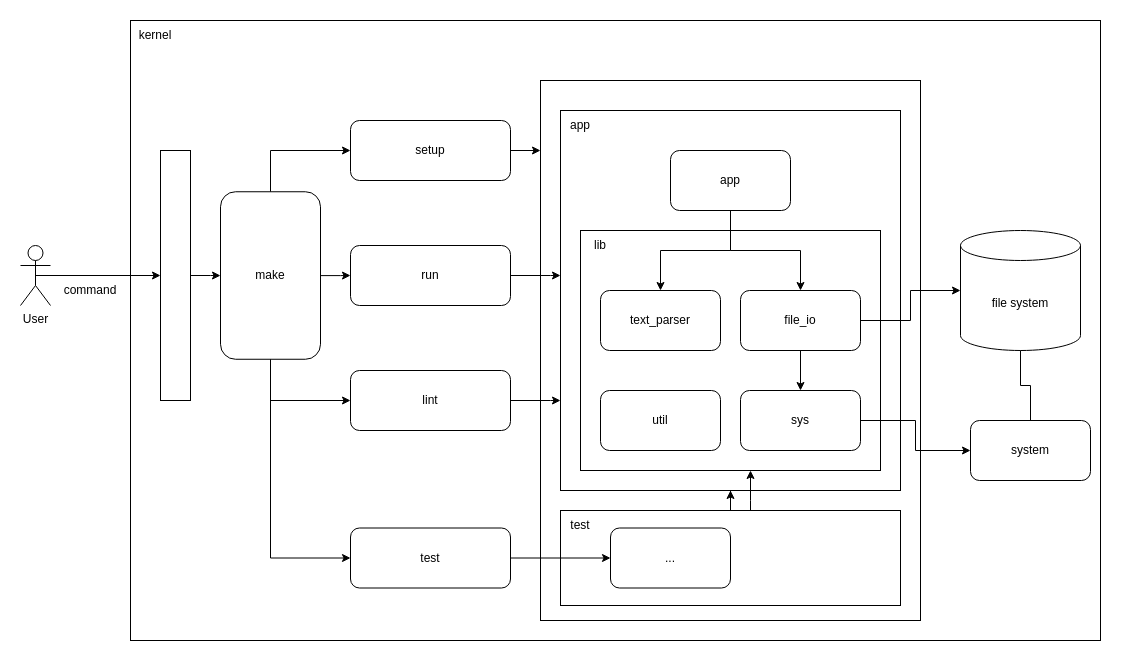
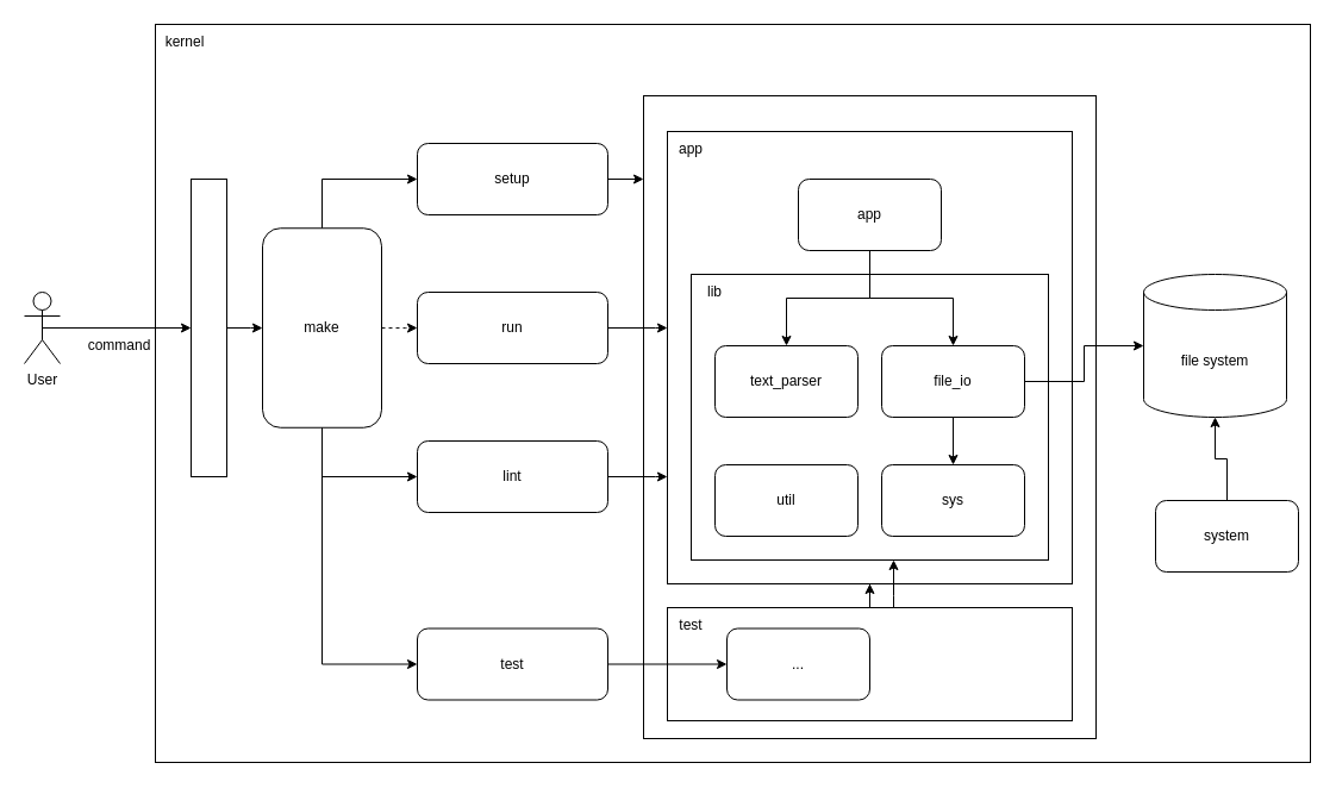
  <mxCell id="0" />
  <mxCell id="1" parent="0" />
  <mxCell id="2" value="" style="rounded=0;whiteSpace=wrap;html=1;" parent="1" vertex="1"><mxGeometry x="130" y="20" width="970" height="620" as="geometry" /></mxCell>
  <mxCell id="3" value="" style="rounded=0;whiteSpace=wrap;html=1;" parent="1" vertex="1"><mxGeometry x="540" y="80" width="380" height="540" as="geometry" /></mxCell>
  <mxCell id="4" value="" style="rounded=0;whiteSpace=wrap;html=1;" parent="1" vertex="1"><mxGeometry x="560" y="510" width="340" height="95" as="geometry" /></mxCell>
  <mxCell id="5" style="edgeStyle=orthogonalEdgeStyle;rounded=0;orthogonalLoop=1;jettySize=auto;html=1;exitX=0.5;exitY=0.5;exitDx=0;exitDy=0;exitPerimeter=0;" parent="1" source="6" target="8" edge="1"><mxGeometry relative="1" as="geometry" /></mxCell>
  <mxCell id="6" value="User" style="shape=umlActor;verticalLabelPosition=bottom;verticalAlign=top;html=1;outlineConnect=0;" parent="1" vertex="1"><mxGeometry x="20" y="245" width="30" height="60" as="geometry" /></mxCell>
  <mxCell id="7" style="edgeStyle=orthogonalEdgeStyle;rounded=0;orthogonalLoop=1;jettySize=auto;html=1;" parent="1" source="8" target="15" edge="1"><mxGeometry relative="1" as="geometry" /></mxCell>
  <mxCell id="8" value="" style="rounded=0;whiteSpace=wrap;html=1;" parent="1" vertex="1"><mxGeometry x="160" y="150" width="30" height="250" as="geometry" /></mxCell>
- <mxCell id="9" value="command" style="text;html=1;strokeColor=none;fillColor=none;align=center;verticalAlign=middle;whiteSpace=wrap;rounded=0;" parent="1" vertex="1"><mxGeometry x="60" y="275" width="60" height="30" as="geometry" /></mxCell>
+ <mxCell id="9" value="command" style="text;html=1;strokeColor=none;fillColor=none;align=center;verticalAlign=middle;whiteSpace=wrap;rounded=0;" parent="1" vertex="1"><mxGeometry x="70" y="275" width="60" height="30" as="geometry" /></mxCell>
  <mxCell id="10" value="kernel" style="text;html=1;strokeColor=none;fillColor=none;align=center;verticalAlign=middle;whiteSpace=wrap;rounded=0;" parent="1" vertex="1"><mxGeometry x="130" y="20" width="50" height="30" as="geometry" /></mxCell>
  <mxCell id="11" style="edgeStyle=orthogonalEdgeStyle;rounded=0;orthogonalLoop=1;jettySize=auto;html=1;" parent="1" source="15" target="17" edge="1"><mxGeometry relative="1" as="geometry"><Array as="points"><mxPoint x="270" y="150" /></Array></mxGeometry></mxCell>
- <mxCell id="12" style="edgeStyle=orthogonalEdgeStyle;rounded=0;orthogonalLoop=1;jettySize=auto;html=1;" parent="1" source="15" target="19" edge="1"><mxGeometry relative="1" as="geometry" /></mxCell>
+ <mxCell id="12" style="edgeStyle=orthogonalEdgeStyle;rounded=0;orthogonalLoop=1;jettySize=auto;html=1;dashed=1;" parent="1" source="15" target="19" edge="1"><mxGeometry relative="1" as="geometry" /></mxCell>
  <mxCell id="13" style="edgeStyle=orthogonalEdgeStyle;rounded=0;orthogonalLoop=1;jettySize=auto;html=1;" parent="1" edge="1"><mxGeometry relative="1" as="geometry"><mxPoint x="270" y="348.75" as="sourcePoint" /><mxPoint x="350" y="400" as="targetPoint" /><Array as="points"><mxPoint x="270" y="400" /></Array></mxGeometry></mxCell>
  <mxCell id="14" style="edgeStyle=orthogonalEdgeStyle;rounded=0;orthogonalLoop=1;jettySize=auto;html=1;entryX=0;entryY=0.5;entryDx=0;entryDy=0;" parent="1" source="15" target="23" edge="1"><mxGeometry relative="1" as="geometry"><Array as="points"><mxPoint x="270" y="558" /><mxPoint x="350" y="558" /></Array></mxGeometry></mxCell>
  <mxCell id="15" value="make" style="rounded=1;whiteSpace=wrap;html=1;" parent="1" vertex="1"><mxGeometry x="220" y="191.25" width="100" height="167.5" as="geometry" /></mxCell>
  <mxCell id="16" style="edgeStyle=orthogonalEdgeStyle;rounded=0;orthogonalLoop=1;jettySize=auto;html=1;" parent="1" source="17" target="3" edge="1"><mxGeometry relative="1" as="geometry"><Array as="points"><mxPoint x="570" y="150" /><mxPoint x="570" y="150" /></Array></mxGeometry></mxCell>
  <mxCell id="17" value="setup" style="rounded=1;whiteSpace=wrap;html=1;" parent="1" vertex="1"><mxGeometry x="350" y="120" width="160" height="60" as="geometry" /></mxCell>
  <mxCell id="18" style="edgeStyle=orthogonalEdgeStyle;rounded=0;orthogonalLoop=1;jettySize=auto;html=1;" parent="1" source="19" target="24" edge="1"><mxGeometry relative="1" as="geometry"><Array as="points"><mxPoint x="550" y="275" /><mxPoint x="550" y="275" /></Array></mxGeometry></mxCell>
  <mxCell id="19" value="run" style="rounded=1;whiteSpace=wrap;html=1;" parent="1" vertex="1"><mxGeometry x="350" y="245" width="160" height="60" as="geometry" /></mxCell>
  <mxCell id="20" style="edgeStyle=orthogonalEdgeStyle;rounded=0;orthogonalLoop=1;jettySize=auto;html=1;" parent="1" source="21" target="24" edge="1"><mxGeometry relative="1" as="geometry"><Array as="points"><mxPoint x="550" y="400" /><mxPoint x="550" y="400" /></Array></mxGeometry></mxCell>
  <mxCell id="21" value="lint" style="rounded=1;whiteSpace=wrap;html=1;" parent="1" vertex="1"><mxGeometry x="350" y="370" width="160" height="60" as="geometry" /></mxCell>
  <mxCell id="22" style="edgeStyle=orthogonalEdgeStyle;rounded=0;orthogonalLoop=1;jettySize=auto;html=1;" parent="1" source="23" target="37" edge="1"><mxGeometry relative="1" as="geometry" /></mxCell>
  <mxCell id="23" value="test" style="rounded=1;whiteSpace=wrap;html=1;" parent="1" vertex="1"><mxGeometry x="350" y="527.5" width="160" height="60" as="geometry" /></mxCell>
  <mxCell id="24" value="" style="rounded=0;whiteSpace=wrap;html=1;" parent="1" vertex="1"><mxGeometry x="560" y="110" width="340" height="380" as="geometry" /></mxCell>
  <mxCell id="25" style="edgeStyle=orthogonalEdgeStyle;rounded=0;orthogonalLoop=1;jettySize=auto;html=1;" parent="1" source="4" target="24" edge="1"><mxGeometry relative="1" as="geometry" /></mxCell>
  <mxCell id="26" value="app" style="text;html=1;strokeColor=none;fillColor=none;align=center;verticalAlign=middle;whiteSpace=wrap;rounded=0;" parent="1" vertex="1"><mxGeometry x="560" y="110" width="40" height="30" as="geometry" /></mxCell>
  <mxCell id="27" value="test" style="text;html=1;strokeColor=none;fillColor=none;align=center;verticalAlign=middle;whiteSpace=wrap;rounded=0;" parent="1" vertex="1"><mxGeometry x="560" y="510" width="40" height="30" as="geometry" /></mxCell>
  <mxCell id="28" value="app" style="rounded=1;whiteSpace=wrap;html=1;" parent="1" vertex="1"><mxGeometry x="670" y="150" width="120" height="60" as="geometry" /></mxCell>
  <mxCell id="29" value="file system" style="shape=cylinder3;whiteSpace=wrap;html=1;boundedLbl=1;backgroundOutline=1;size=15;" parent="1" vertex="1"><mxGeometry x="960" y="230" width="120" height="120" as="geometry" /></mxCell>
  <mxCell id="30" value="" style="rounded=0;whiteSpace=wrap;html=1;" parent="1" vertex="1"><mxGeometry x="580" y="230" width="300" height="240" as="geometry" /></mxCell>
  <mxCell id="31" value="lib" style="text;html=1;strokeColor=none;fillColor=none;align=center;verticalAlign=middle;whiteSpace=wrap;rounded=0;" parent="1" vertex="1"><mxGeometry x="580" y="230" width="40" height="30" as="geometry" /></mxCell>
  <mxCell id="32" value="text_parser" style="rounded=1;whiteSpace=wrap;html=1;" parent="1" vertex="1"><mxGeometry x="600" y="290" width="120" height="60" as="geometry" /></mxCell>
  <mxCell id="33" style="edgeStyle=orthogonalEdgeStyle;rounded=0;orthogonalLoop=1;jettySize=auto;html=1;" parent="1" source="35" target="29" edge="1"><mxGeometry relative="1" as="geometry" /></mxCell>
  <mxCell id="34" style="edgeStyle=orthogonalEdgeStyle;rounded=0;orthogonalLoop=1;jettySize=auto;html=1;" edge="1" parent="1" source="35" target="40"><mxGeometry relative="1" as="geometry" /></mxCell>
  <mxCell id="35" value="file_io" style="rounded=1;whiteSpace=wrap;html=1;" parent="1" vertex="1"><mxGeometry x="740" y="290" width="120" height="60" as="geometry" /></mxCell>
  <mxCell id="36" value="util" style="rounded=1;whiteSpace=wrap;html=1;" parent="1" vertex="1"><mxGeometry x="600" y="390" width="120" height="60" as="geometry" /></mxCell>
  <mxCell id="37" value="..." style="rounded=1;whiteSpace=wrap;html=1;" parent="1" vertex="1"><mxGeometry x="610" y="527.5" width="120" height="60" as="geometry" /></mxCell>
  <mxCell id="38" style="edgeStyle=orthogonalEdgeStyle;rounded=0;orthogonalLoop=1;jettySize=auto;html=1;" parent="1" source="28" target="35" edge="1"><mxGeometry relative="1" as="geometry" /></mxCell>
- <mxCell id="39" style="edgeStyle=orthogonalEdgeStyle;rounded=0;orthogonalLoop=1;jettySize=auto;html=1;" parent="1" source="40" target="44" edge="1"><mxGeometry relative="1" as="geometry" /></mxCell>
  <mxCell id="40" value="sys" style="rounded=1;whiteSpace=wrap;html=1;" parent="1" vertex="1"><mxGeometry x="740" y="390" width="120" height="60" as="geometry" /></mxCell>
  <mxCell id="41" style="edgeStyle=orthogonalEdgeStyle;rounded=0;orthogonalLoop=1;jettySize=auto;html=1;" parent="1" source="28" target="32" edge="1"><mxGeometry relative="1" as="geometry"><Array as="points"><mxPoint x="730" y="250" /><mxPoint x="660" y="250" /></Array></mxGeometry></mxCell>
  <mxCell id="42" style="edgeStyle=orthogonalEdgeStyle;rounded=0;orthogonalLoop=1;jettySize=auto;html=1;" parent="1" source="4" target="30" edge="1"><mxGeometry relative="1" as="geometry"><Array as="points"><mxPoint x="750" y="500" /><mxPoint x="750" y="500" /></Array></mxGeometry></mxCell>
- <mxCell id="43" style="edgeStyle=orthogonalEdgeStyle;rounded=0;orthogonalLoop=1;jettySize=auto;html=1;endArrow=none;" edge="1" parent="1" source="44" target="29"><mxGeometry relative="1" as="geometry" /></mxCell>
+ <mxCell id="43" style="edgeStyle=orthogonalEdgeStyle;rounded=0;orthogonalLoop=1;jettySize=auto;html=1;" edge="1" parent="1" source="44" target="29"><mxGeometry relative="1" as="geometry" /></mxCell>
  <mxCell id="44" value="system" style="rounded=1;whiteSpace=wrap;html=1;" parent="1" vertex="1"><mxGeometry x="970" y="420" width="120" height="60" as="geometry" /></mxCell>
